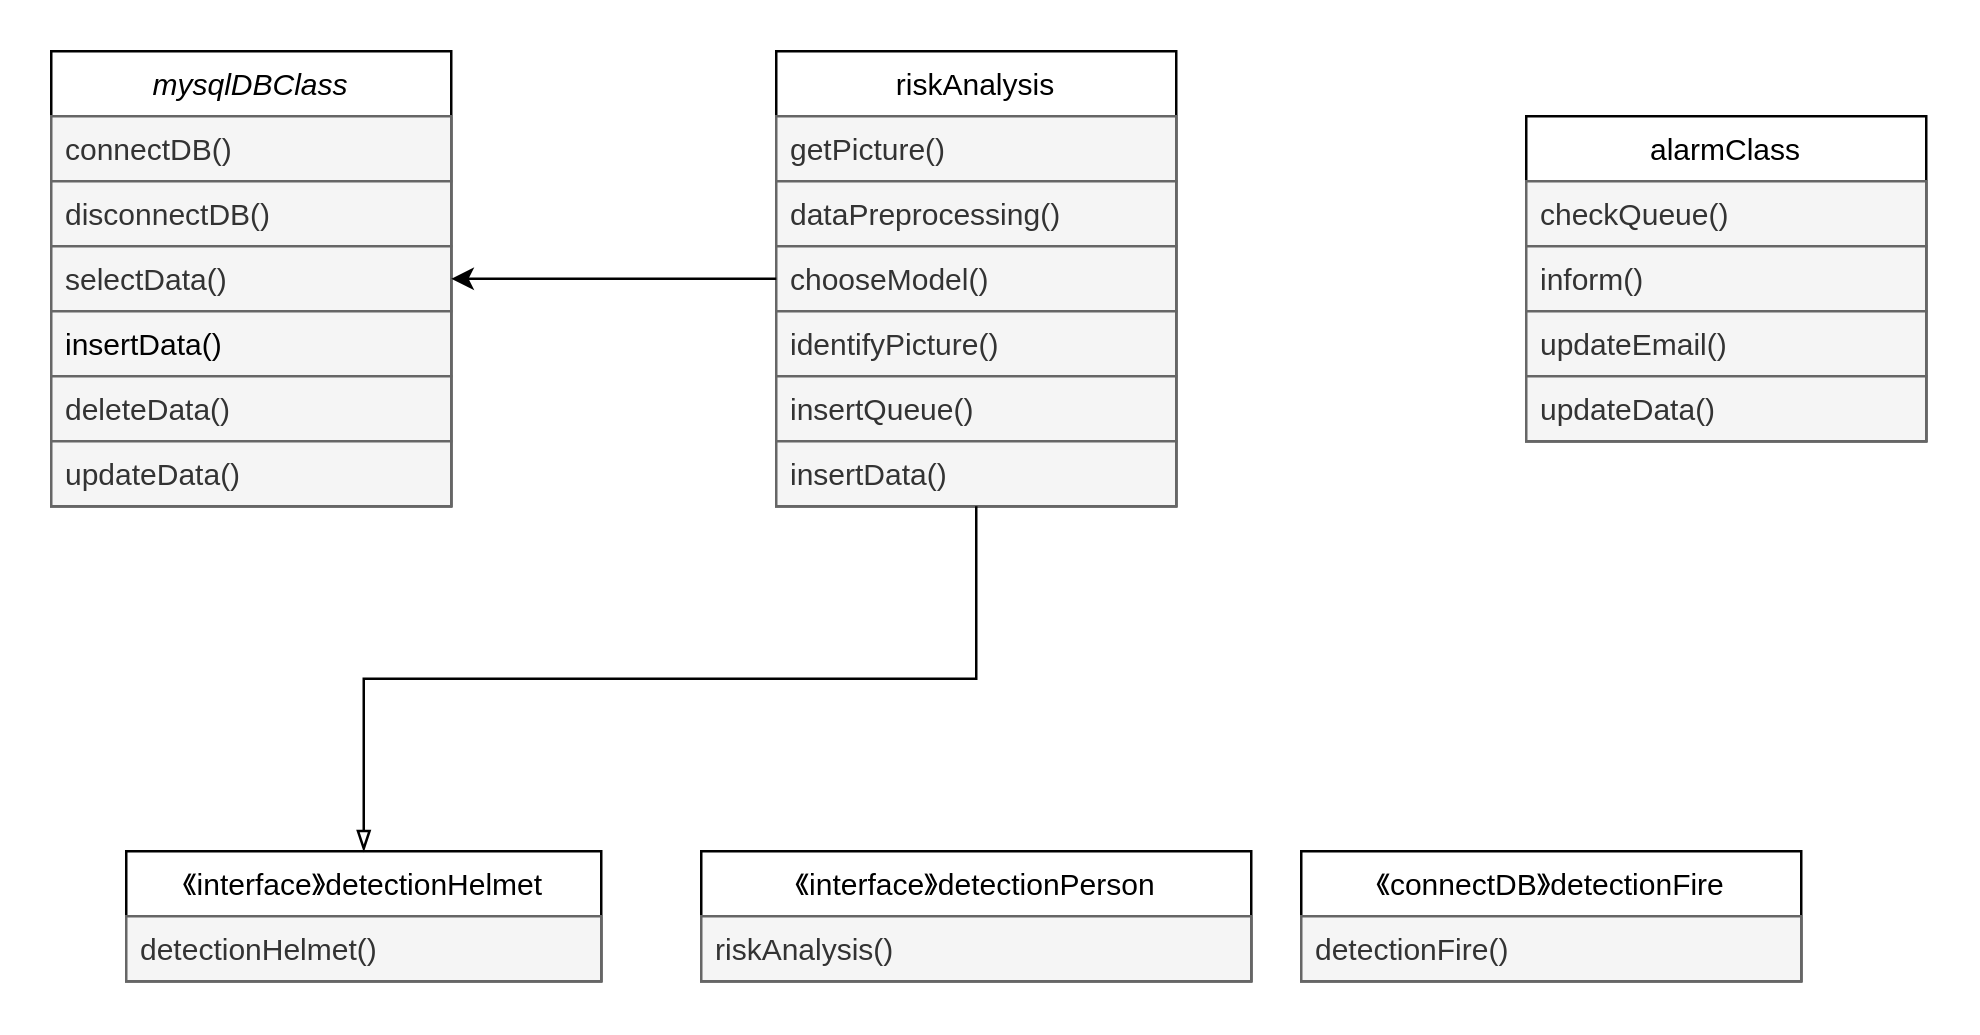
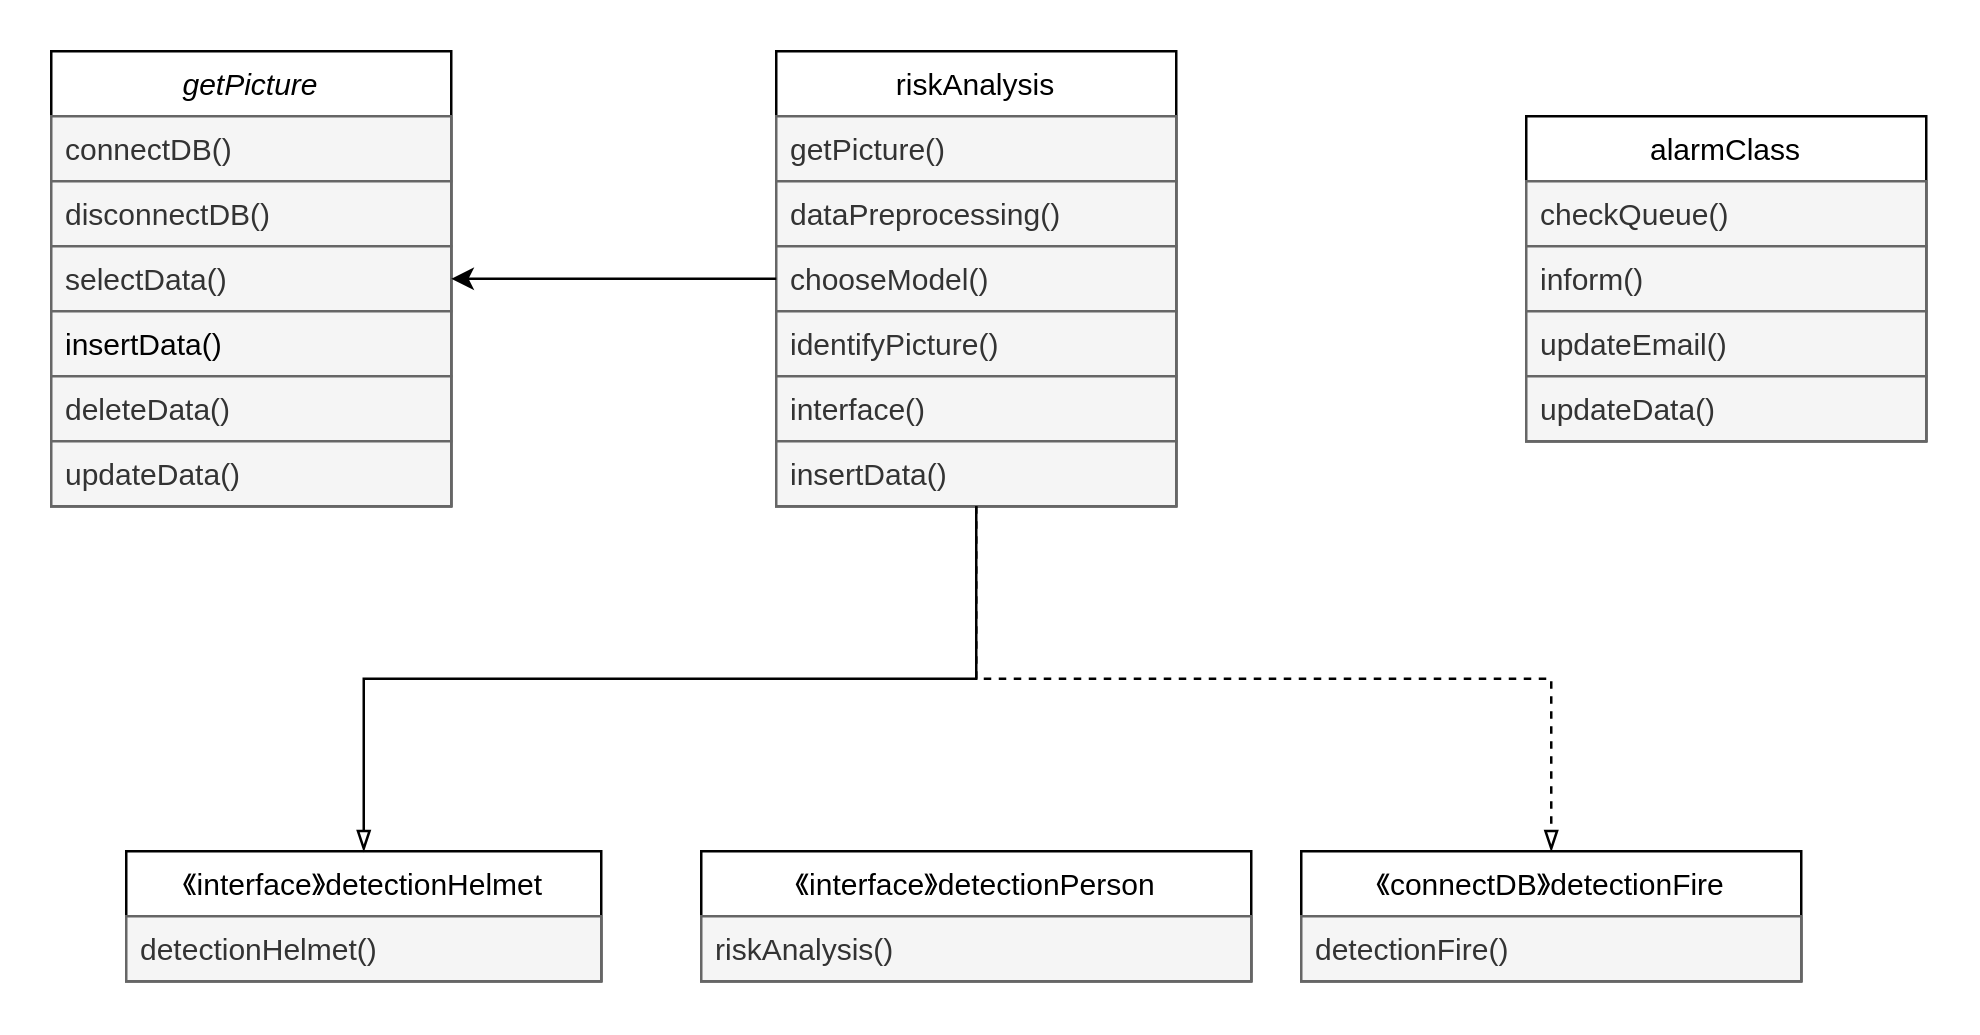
  <mxCell id="0" />
  <mxCell id="1" parent="0" />
- <mxCell id="2" value="mysqlDBClass" style="swimlane;fontStyle=2;align=center;verticalAlign=top;childLayout=stackLayout;horizontal=1;startSize=26;horizontalStack=0;resizeParent=1;resizeLast=0;collapsible=1;marginBottom=0;rounded=0;shadow=0;strokeWidth=1;" parent="1" vertex="1"><mxGeometry x="20" y="20" width="160" height="182" as="geometry"><mxRectangle x="230" y="140" width="160" height="26" as="alternateBounds" /></mxGeometry></mxCell>
+ <mxCell id="2" value="getPicture" style="swimlane;fontStyle=2;align=center;verticalAlign=top;childLayout=stackLayout;horizontal=1;startSize=26;horizontalStack=0;resizeParent=1;resizeLast=0;collapsible=1;marginBottom=0;rounded=0;shadow=0;strokeWidth=1;" parent="1" vertex="1"><mxGeometry x="20" y="20" width="160" height="182" as="geometry"><mxRectangle x="230" y="140" width="160" height="26" as="alternateBounds" /></mxGeometry></mxCell>
  <mxCell id="3" value="connectDB()" style="text;align=left;verticalAlign=top;spacingLeft=4;spacingRight=4;overflow=hidden;rotatable=0;points=[[0,0.5],[1,0.5]];portConstraint=eastwest;fillColor=#f5f5f5;fontColor=#333333;strokeColor=#666666;" parent="2" vertex="1"><mxGeometry y="26" width="160" height="26" as="geometry" /></mxCell>
  <mxCell id="4" value="disconnectDB()" style="text;align=left;verticalAlign=top;spacingLeft=4;spacingRight=4;overflow=hidden;rotatable=0;points=[[0,0.5],[1,0.5]];portConstraint=eastwest;rounded=0;shadow=0;html=0;fillColor=#f5f5f5;fontColor=#333333;strokeColor=#666666;" parent="2" vertex="1"><mxGeometry y="52" width="160" height="26" as="geometry" /></mxCell>
  <mxCell id="5" value="selectData()" style="text;align=left;verticalAlign=top;spacingLeft=4;spacingRight=4;overflow=hidden;rotatable=0;points=[[0,0.5],[1,0.5]];portConstraint=eastwest;rounded=0;shadow=0;html=0;fillColor=#f5f5f5;fontColor=#333333;strokeColor=#666666;" parent="2" vertex="1"><mxGeometry y="78" width="160" height="26" as="geometry" /></mxCell>
  <mxCell id="6" value="insertData()" style="text;align=left;verticalAlign=top;spacingLeft=4;spacingRight=4;overflow=hidden;rotatable=0;points=[[0,0.5],[1,0.5]];portConstraint=eastwest;rounded=0;shadow=0;html=0;fillColor=#f5f5f5;strokeColor=#666666;" parent="2" vertex="1"><mxGeometry y="104" width="160" height="26" as="geometry" /></mxCell>
  <mxCell id="7" value="deleteData()" style="text;align=left;verticalAlign=top;spacingLeft=4;spacingRight=4;overflow=hidden;rotatable=0;points=[[0,0.5],[1,0.5]];portConstraint=eastwest;rounded=0;shadow=0;html=0;fillColor=#f5f5f5;fontColor=#333333;strokeColor=#666666;" parent="2" vertex="1"><mxGeometry y="130" width="160" height="26" as="geometry" /></mxCell>
  <mxCell id="8" value="updateData()" style="text;align=left;verticalAlign=top;spacingLeft=4;spacingRight=4;overflow=hidden;rotatable=0;points=[[0,0.5],[1,0.5]];portConstraint=eastwest;rounded=0;shadow=0;html=0;fillColor=#f5f5f5;fontColor=#333333;strokeColor=#666666;" parent="2" vertex="1"><mxGeometry y="156" width="160" height="26" as="geometry" /></mxCell>
  <mxCell id="9" value="alarmClass" style="swimlane;fontStyle=0;align=center;verticalAlign=top;childLayout=stackLayout;horizontal=1;startSize=26;horizontalStack=0;resizeParent=1;resizeLast=0;collapsible=1;marginBottom=0;rounded=0;shadow=0;strokeWidth=1;" parent="1" vertex="1"><mxGeometry x="610" y="46" width="160" height="130" as="geometry"><mxRectangle x="340" y="380" width="170" height="26" as="alternateBounds" /></mxGeometry></mxCell>
  <mxCell id="10" value="checkQueue()" style="text;align=left;verticalAlign=top;spacingLeft=4;spacingRight=4;overflow=hidden;rotatable=0;points=[[0,0.5],[1,0.5]];portConstraint=eastwest;fillColor=#f5f5f5;fontColor=#333333;strokeColor=#666666;" parent="9" vertex="1"><mxGeometry y="26" width="160" height="26" as="geometry" /></mxCell>
  <mxCell id="11" value="inform()" style="text;align=left;verticalAlign=top;spacingLeft=4;spacingRight=4;overflow=hidden;rotatable=0;points=[[0,0.5],[1,0.5]];portConstraint=eastwest;fillColor=#f5f5f5;fontColor=#333333;strokeColor=#666666;" parent="9" vertex="1"><mxGeometry y="52" width="160" height="26" as="geometry" /></mxCell>
  <mxCell id="12" value="updateEmail()" style="text;align=left;verticalAlign=top;spacingLeft=4;spacingRight=4;overflow=hidden;rotatable=0;points=[[0,0.5],[1,0.5]];portConstraint=eastwest;fillColor=#f5f5f5;fontColor=#333333;strokeColor=#666666;" parent="9" vertex="1"><mxGeometry y="78" width="160" height="26" as="geometry" /></mxCell>
  <mxCell id="13" value="updateData()" style="text;align=left;verticalAlign=top;spacingLeft=4;spacingRight=4;overflow=hidden;rotatable=0;points=[[0,0.5],[1,0.5]];portConstraint=eastwest;fillColor=#f5f5f5;fontColor=#333333;strokeColor=#666666;" parent="9" vertex="1"><mxGeometry y="104" width="160" height="26" as="geometry" /></mxCell>
  <mxCell id="14" value="riskAnalysis" style="swimlane;fontStyle=0;align=center;verticalAlign=top;childLayout=stackLayout;horizontal=1;startSize=26;horizontalStack=0;resizeParent=1;resizeLast=0;collapsible=1;marginBottom=0;rounded=0;shadow=0;strokeWidth=1;" parent="1" vertex="1"><mxGeometry x="310" y="20" width="160" height="182" as="geometry"><mxRectangle x="70" y="360" width="160" height="26" as="alternateBounds" /></mxGeometry></mxCell>
  <mxCell id="15" value="getPicture()" style="text;align=left;verticalAlign=top;spacingLeft=4;spacingRight=4;overflow=hidden;rotatable=0;points=[[0,0.5],[1,0.5]];portConstraint=eastwest;fillColor=#f5f5f5;fontColor=#333333;strokeColor=#666666;" parent="14" vertex="1"><mxGeometry y="26" width="160" height="26" as="geometry" /></mxCell>
  <mxCell id="16" value="dataPreprocessing()" style="text;align=left;verticalAlign=top;spacingLeft=4;spacingRight=4;overflow=hidden;rotatable=0;points=[[0,0.5],[1,0.5]];portConstraint=eastwest;fillColor=#f5f5f5;fontColor=#333333;strokeColor=#666666;" parent="14" vertex="1"><mxGeometry y="52" width="160" height="26" as="geometry" /></mxCell>
  <mxCell id="17" value="chooseModel()" style="text;align=left;verticalAlign=top;spacingLeft=4;spacingRight=4;overflow=hidden;rotatable=0;points=[[0,0.5],[1,0.5]];portConstraint=eastwest;fillColor=#f5f5f5;fontColor=#333333;strokeColor=#666666;" parent="14" vertex="1"><mxGeometry y="78" width="160" height="26" as="geometry" /></mxCell>
  <mxCell id="18" value="identifyPicture()" style="text;align=left;verticalAlign=top;spacingLeft=4;spacingRight=4;overflow=hidden;rotatable=0;points=[[0,0.5],[1,0.5]];portConstraint=eastwest;fillColor=#f5f5f5;fontColor=#333333;strokeColor=#666666;" parent="14" vertex="1"><mxGeometry y="104" width="160" height="26" as="geometry" /></mxCell>
- <mxCell id="19" value="insertQueue()" style="text;align=left;verticalAlign=top;spacingLeft=4;spacingRight=4;overflow=hidden;rotatable=0;points=[[0,0.5],[1,0.5]];portConstraint=eastwest;fillColor=#f5f5f5;fontColor=#333333;strokeColor=#666666;" parent="14" vertex="1"><mxGeometry y="130" width="160" height="26" as="geometry" /></mxCell>
+ <mxCell id="19" value="interface()" style="text;align=left;verticalAlign=top;spacingLeft=4;spacingRight=4;overflow=hidden;rotatable=0;points=[[0,0.5],[1,0.5]];portConstraint=eastwest;fillColor=#f5f5f5;fontColor=#333333;strokeColor=#666666;" parent="14" vertex="1"><mxGeometry y="130" width="160" height="26" as="geometry" /></mxCell>
  <mxCell id="20" value="insertData()" style="text;align=left;verticalAlign=top;spacingLeft=4;spacingRight=4;overflow=hidden;rotatable=0;points=[[0,0.5],[1,0.5]];portConstraint=eastwest;fillColor=#f5f5f5;fontColor=#333333;strokeColor=#666666;" parent="14" vertex="1"><mxGeometry y="156" width="160" height="26" as="geometry" /></mxCell>
  <mxCell id="21" style="edgeStyle=orthogonalEdgeStyle;rounded=0;orthogonalLoop=1;jettySize=auto;html=1;exitX=0;exitY=0.5;exitDx=0;exitDy=0;dashed=0;entryX=1;entryY=0.5;entryDx=0;entryDy=0;" parent="1" source="14" target="2" edge="1"><mxGeometry relative="1" as="geometry"><mxPoint x="440" y="310" as="targetPoint" /><mxPoint x="240" y="310" as="sourcePoint" /></mxGeometry></mxCell>
+ <mxCell id="22" value="" style="edgeStyle=orthogonalEdgeStyle;rounded=0;orthogonalLoop=1;jettySize=auto;html=1;dashed=1;endArrow=blockThin;endFill=0;exitX=0.5;exitY=1;exitDx=0;exitDy=0;" parent="1" source="14" target="23" edge="1"><mxGeometry relative="1" as="geometry"><mxPoint x="470" y="271" as="sourcePoint" /></mxGeometry></mxCell>
  <mxCell id="23" value="《connectDB》detectionFire" style="swimlane;fontStyle=0;align=center;verticalAlign=top;childLayout=stackLayout;horizontal=1;startSize=26;horizontalStack=0;resizeParent=1;resizeLast=0;collapsible=1;marginBottom=0;rounded=0;shadow=0;strokeWidth=1;" parent="1" vertex="1"><mxGeometry x="520" y="340" width="200" height="52" as="geometry"><mxRectangle x="550" y="140" width="160" height="26" as="alternateBounds" /></mxGeometry></mxCell>
  <mxCell id="24" value="detectionFire()" style="text;align=left;verticalAlign=top;spacingLeft=4;spacingRight=4;overflow=hidden;rotatable=0;points=[[0,0.5],[1,0.5]];portConstraint=eastwest;rounded=0;shadow=0;html=0;fillColor=#f5f5f5;fontColor=#333333;strokeColor=#666666;" parent="23" vertex="1"><mxGeometry y="26" width="200" height="26" as="geometry" /></mxCell>
  <mxCell id="25" value="《interface》detectionPerson" style="swimlane;fontStyle=0;align=center;verticalAlign=top;childLayout=stackLayout;horizontal=1;startSize=26;horizontalStack=0;resizeParent=1;resizeLast=0;collapsible=1;marginBottom=0;rounded=0;shadow=0;strokeWidth=1;" parent="1" vertex="1"><mxGeometry x="280" y="340" width="220" height="52" as="geometry"><mxRectangle x="550" y="140" width="160" height="26" as="alternateBounds" /></mxGeometry></mxCell>
  <mxCell id="26" value="riskAnalysis()" style="text;align=left;verticalAlign=top;spacingLeft=4;spacingRight=4;overflow=hidden;rotatable=0;points=[[0,0.5],[1,0.5]];portConstraint=eastwest;rounded=0;shadow=0;html=0;fillColor=#f5f5f5;fontColor=#333333;strokeColor=#666666;" parent="25" vertex="1"><mxGeometry y="26" width="220" height="26" as="geometry" /></mxCell>
  <mxCell id="27" value="《interface》detectionHelmet" style="swimlane;fontStyle=0;align=center;verticalAlign=top;childLayout=stackLayout;horizontal=1;startSize=26;horizontalStack=0;resizeParent=1;resizeLast=0;collapsible=1;marginBottom=0;rounded=0;shadow=0;strokeWidth=1;" parent="1" vertex="1"><mxGeometry x="50" y="340" width="190" height="52" as="geometry"><mxRectangle x="550" y="140" width="160" height="26" as="alternateBounds" /></mxGeometry></mxCell>
  <mxCell id="28" value="detectionHelmet()" style="text;align=left;verticalAlign=top;spacingLeft=4;spacingRight=4;overflow=hidden;rotatable=0;points=[[0,0.5],[1,0.5]];portConstraint=eastwest;rounded=0;shadow=0;html=0;fillColor=#f5f5f5;fontColor=#333333;strokeColor=#666666;" parent="27" vertex="1"><mxGeometry y="26" width="190" height="26" as="geometry" /></mxCell>
  <mxCell id="29" value="" style="edgeStyle=orthogonalEdgeStyle;rounded=0;orthogonalLoop=1;jettySize=auto;html=1;dashed=0;endArrow=blockThin;endFill=0;exitX=0.5;exitY=1;exitDx=0;exitDy=0;entryX=0.5;entryY=0;entryDx=0;entryDy=0;" parent="1" source="14" target="27" edge="1"><mxGeometry relative="1" as="geometry"><mxPoint x="410" y="222" as="sourcePoint" /><mxPoint x="620" y="360" as="targetPoint" /></mxGeometry></mxCell>
